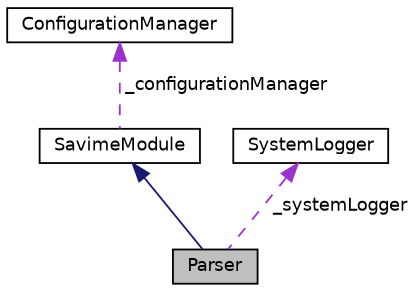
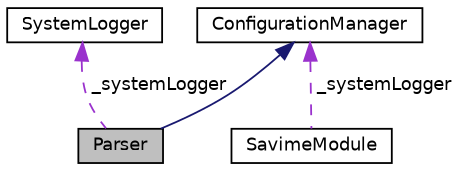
  digraph {
    node [color=black fillcolor=white fontname=Helvetica fontsize=10 shape=record style=filled]
    edge [color=darkorchid3 dir=back fontname=Helvetica fontsize=10 labelfontname=Helvetica labelfontsize=10 style=dashed]
    n1 [fillcolor=grey75 fontcolor=black height=0.2 label=Parser width=0.4]
    n2 [height=0.2 label=SavimeModule width=0.4]
    n3 [height=0.2 label=SystemLogger width=0.4]
    n4 [height=0.2 label=ConfigurationManager width=0.4]
-   n2 -> n1 [color=midnightblue style=solid]
+   n4 -> n1 [color=midnightblue style=solid]
    n3 -> n1 [label=" _systemLogger"]
-   n4 -> n2 [label=" _configurationManager"]
+   n4 -> n2 [label=" _systemLogger"]
  }
